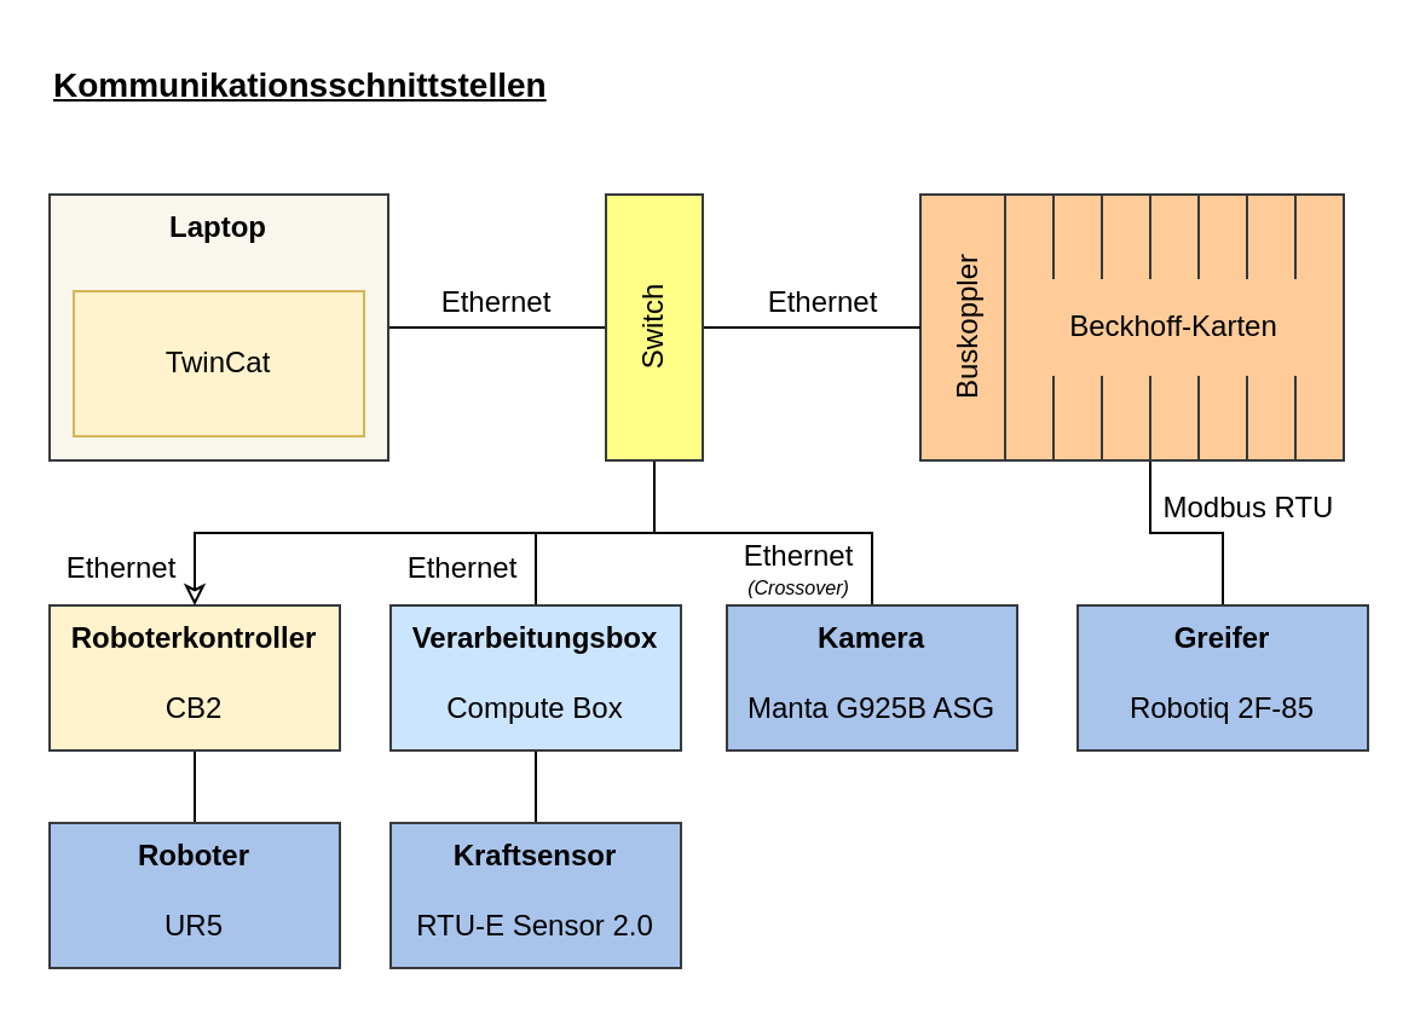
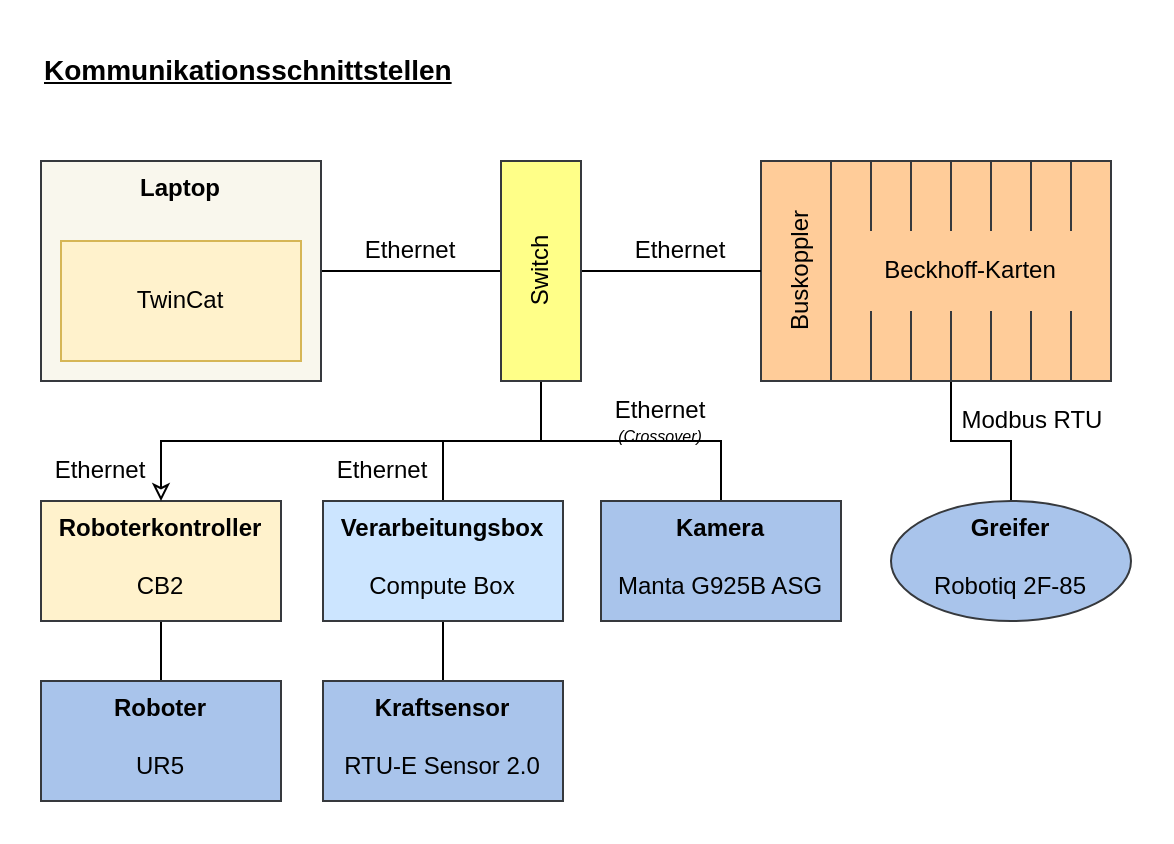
  <mxCell id="0" />
  <mxCell id="1" parent="0" />
  <mxCell id="2" style="edgeStyle=orthogonalEdgeStyle;rounded=0;orthogonalLoop=1;jettySize=auto;html=1;entryX=0;entryY=0.5;entryDx=0;entryDy=0;endArrow=none;endFill=0;" parent="1" source="3" target="31" edge="1"><mxGeometry relative="1" as="geometry" /></mxCell>
  <mxCell id="3" value="&lt;b&gt;Laptop&lt;/b&gt;" style="rounded=0;whiteSpace=wrap;html=1;verticalAlign=top;fillColor=#f9f7ed;strokeColor=#36393d;" parent="1" vertex="1"><mxGeometry x="20" y="80" width="140" height="110" as="geometry" /></mxCell>
  <mxCell id="4" value="TwinCat" style="rounded=0;whiteSpace=wrap;html=1;fillColor=#fff2cc;strokeColor=#d6b656;" parent="1" vertex="1"><mxGeometry x="30" y="120" width="120" height="60" as="geometry" /></mxCell>
  <mxCell id="5" value="&lt;span&gt;Buskoppler&lt;/span&gt;" style="rounded=0;whiteSpace=wrap;html=1;verticalAlign=middle;horizontal=0;fontStyle=0;fillColor=#ffcc99;strokeColor=#36393d;" parent="1" vertex="1"><mxGeometry x="380" y="80" width="40" height="110" as="geometry" /></mxCell>
  <mxCell id="6" style="edgeStyle=orthogonalEdgeStyle;rounded=0;orthogonalLoop=1;jettySize=auto;html=1;entryX=0.5;entryY=0;entryDx=0;entryDy=0;endArrow=none;endFill=0;" parent="1" source="7" target="34" edge="1"><mxGeometry relative="1" as="geometry" /></mxCell>
  <mxCell id="7" value="Roboterkontroller&lt;div&gt;&lt;br&gt;&lt;/div&gt;&lt;div&gt;&lt;span style=&quot;font-weight: normal;&quot;&gt;CB2&lt;/span&gt;&lt;/div&gt;" style="rounded=0;whiteSpace=wrap;html=1;fontStyle=1;verticalAlign=top;fillColor=#fff2cc;strokeColor=#36393d;" parent="1" vertex="1"><mxGeometry x="20" y="250" width="120" height="60" as="geometry" /></mxCell>
  <mxCell id="8" style="edgeStyle=orthogonalEdgeStyle;rounded=0;orthogonalLoop=1;jettySize=auto;html=1;entryX=0.5;entryY=0;entryDx=0;entryDy=0;endArrow=none;endFill=0;" parent="1" source="10" target="11" edge="1"><mxGeometry relative="1" as="geometry" /></mxCell>
  <mxCell id="9" style="edgeStyle=orthogonalEdgeStyle;rounded=0;orthogonalLoop=1;jettySize=auto;html=1;endArrow=none;endFill=0;" parent="1" source="10" edge="1"><mxGeometry relative="1" as="geometry"><mxPoint x="221" y="220" as="targetPoint" /></mxGeometry></mxCell>
  <mxCell id="10" value="Verarbeitungsbox&lt;div&gt;&lt;br&gt;&lt;/div&gt;&lt;div&gt;&lt;span style=&quot;font-weight: normal;&quot;&gt;Compute Box&lt;/span&gt;&lt;/div&gt;" style="rounded=0;whiteSpace=wrap;html=1;fontStyle=1;verticalAlign=top;fillColor=#cce5ff;strokeColor=#36393d;" parent="1" vertex="1"><mxGeometry x="161" y="250" width="120" height="60" as="geometry" /></mxCell>
  <mxCell id="11" value="Kraftsensor&lt;div&gt;&lt;br&gt;&lt;/div&gt;&lt;div&gt;&lt;span style=&quot;font-weight: normal;&quot;&gt;RTU-E Sensor 2.0&lt;/span&gt;&lt;/div&gt;" style="rounded=0;whiteSpace=wrap;html=1;fontStyle=1;verticalAlign=top;fillColor=#A9C4EB;strokeColor=#36393d;" parent="1" vertex="1"><mxGeometry x="161" y="340" width="120" height="60" as="geometry" /></mxCell>
  <mxCell id="12" style="edgeStyle=orthogonalEdgeStyle;rounded=0;orthogonalLoop=1;jettySize=auto;html=1;endArrow=none;endFill=0;entryX=1;entryY=0;entryDx=0;entryDy=0;" parent="1" source="13" target="33" edge="1"><mxGeometry relative="1" as="geometry"><mxPoint x="271" y="220" as="targetPoint" /><Array as="points"><mxPoint x="360" y="220" /></Array></mxGeometry></mxCell>
  <mxCell id="13" value="Kamera&lt;div&gt;&lt;br&gt;&lt;/div&gt;&lt;div&gt;&lt;span style=&quot;font-weight: normal;&quot;&gt;Manta G925B ASG&lt;/span&gt;&lt;/div&gt;" style="rounded=0;whiteSpace=wrap;html=1;fontStyle=1;verticalAlign=top;fillColor=#A9C4EB;strokeColor=#36393d;" parent="1" vertex="1"><mxGeometry x="300" y="250" width="120" height="60" as="geometry" /></mxCell>
  <mxCell id="14" style="edgeStyle=orthogonalEdgeStyle;rounded=0;orthogonalLoop=1;jettySize=auto;html=1;entryX=0;entryY=1;entryDx=0;entryDy=0;endArrow=none;endFill=0;" edge="1" parent="1" source="15" target="20"><mxGeometry relative="1" as="geometry" /></mxCell>
- <mxCell id="15" value="Greifer&lt;div&gt;&lt;br&gt;&lt;/div&gt;&lt;div&gt;&lt;span data-teams=&quot;true&quot;&gt;&lt;span style=&quot;font-weight: normal;&quot; dir=&quot;ltr&quot; class=&quot;ui-provider a b c d e f g h i j k l m n o p q r s t u v w x y z ab ac ae af ag ah ai aj ak&quot;&gt;Robotiq 2F-85&lt;/span&gt;&lt;/span&gt;&lt;br&gt;&lt;/div&gt;" style="rounded=0;whiteSpace=wrap;html=1;fontStyle=1;verticalAlign=top;fillColor=#A9C4EB;strokeColor=#36393d;" parent="1" vertex="1"><mxGeometry x="445" y="250" width="120" height="60" as="geometry" /></mxCell>
+ <mxCell id="15" value="Greifer&lt;div&gt;&lt;br&gt;&lt;/div&gt;&lt;div&gt;&lt;span data-teams=&quot;true&quot;&gt;&lt;span style=&quot;font-weight: normal;&quot; dir=&quot;ltr&quot; class=&quot;ui-provider a b c d e f g h i j k l m n o p q r s t u v w x y z ab ac ae af ag ah ai aj ak&quot;&gt;Robotiq 2F-85&lt;/span&gt;&lt;/span&gt;&lt;br&gt;&lt;/div&gt;" style="ellipse;whiteSpace=wrap;html=1;fontStyle=1;verticalAlign=top;fillColor=#A9C4EB;strokeColor=#36393d;" parent="1" vertex="1"><mxGeometry x="445" y="250" width="120" height="60" as="geometry" /></mxCell>
  <mxCell id="16" value="" style="group;fillColor=#ffcc99;strokeColor=#36393d;" parent="1" vertex="1" connectable="0"><mxGeometry x="415" y="80" width="140" height="110" as="geometry" /></mxCell>
  <mxCell id="17" value="" style="rounded=0;whiteSpace=wrap;html=1;verticalAlign=middle;horizontal=0;fontStyle=0;fillColor=#ffcc99;strokeColor=#36393d;" parent="16" vertex="1"><mxGeometry width="20" height="110" as="geometry" /></mxCell>
  <mxCell id="18" value="" style="rounded=0;whiteSpace=wrap;html=1;verticalAlign=middle;horizontal=0;fontStyle=0;fillColor=#ffcc99;strokeColor=#36393d;" parent="16" vertex="1"><mxGeometry x="20" width="20" height="110" as="geometry" /></mxCell>
  <mxCell id="19" value="" style="rounded=0;whiteSpace=wrap;html=1;verticalAlign=middle;horizontal=0;fontStyle=0;fillColor=#ffcc99;strokeColor=#36393d;" parent="16" vertex="1"><mxGeometry x="40" width="20" height="110" as="geometry" /></mxCell>
  <mxCell id="20" value="" style="rounded=0;whiteSpace=wrap;html=1;verticalAlign=middle;horizontal=0;fontStyle=0;fillColor=#ffcc99;strokeColor=#36393d;" parent="16" vertex="1"><mxGeometry x="60" width="20" height="110" as="geometry" /></mxCell>
  <mxCell id="21" value="" style="rounded=0;whiteSpace=wrap;html=1;verticalAlign=middle;horizontal=0;fontStyle=0;fillColor=#ffcc99;strokeColor=#36393d;" parent="16" vertex="1"><mxGeometry x="80" width="20" height="110" as="geometry" /></mxCell>
  <mxCell id="22" value="" style="rounded=0;whiteSpace=wrap;html=1;verticalAlign=middle;horizontal=0;fontStyle=0;fillColor=#ffcc99;strokeColor=#36393d;" parent="16" vertex="1"><mxGeometry x="100" width="20" height="110" as="geometry" /></mxCell>
  <mxCell id="23" value="" style="rounded=0;whiteSpace=wrap;html=1;verticalAlign=middle;horizontal=0;fontStyle=0;fillColor=#ffcc99;strokeColor=#36393d;" parent="16" vertex="1"><mxGeometry x="120" width="20" height="110" as="geometry" /></mxCell>
  <mxCell id="24" value="&lt;span&gt;Beckhoff-Karten&lt;/span&gt;" style="rounded=0;whiteSpace=wrap;html=1;verticalAlign=middle;horizontal=0;fontStyle=0;rotation=90;strokeColor=none;fillColor=#ffcc99;" parent="16" vertex="1"><mxGeometry x="50" width="40" height="110" as="geometry" /></mxCell>
  <mxCell id="25" value="Ethernet" style="text;html=1;align=center;verticalAlign=middle;whiteSpace=wrap;rounded=0;" parent="1" vertex="1"><mxGeometry x="175" y="110" width="60" height="30" as="geometry" /></mxCell>
  <mxCell id="26" value="Ethernet" style="text;html=1;align=center;verticalAlign=middle;whiteSpace=wrap;rounded=0;" parent="1" vertex="1"><mxGeometry x="20" y="220" width="60" height="30" as="geometry" /></mxCell>
- <mxCell id="27" value="Ethernet&lt;div style=&quot;line-height: 70%;&quot;&gt;&lt;font style=&quot;font-size: 8px;&quot;&gt;&lt;i&gt;(Crossover)&lt;/i&gt;&lt;/font&gt;&lt;/div&gt;" style="text;html=1;align=center;verticalAlign=middle;whiteSpace=wrap;rounded=0;" parent="1" vertex="1"><mxGeometry x="300" y="220" width="60" height="30" as="geometry" /></mxCell>
+ <mxCell id="27" value="Ethernet&lt;div style=&quot;line-height: 70%;&quot;&gt;&lt;font style=&quot;font-size: 8px;&quot;&gt;&lt;i&gt;(Crossover)&lt;/i&gt;&lt;/font&gt;&lt;/div&gt;" style="text;html=1;align=center;verticalAlign=middle;whiteSpace=wrap;rounded=0;" parent="1" vertex="1"><mxGeometry x="300" y="195" width="60" height="30" as="geometry" /></mxCell>
  <mxCell id="28" style="edgeStyle=orthogonalEdgeStyle;rounded=0;orthogonalLoop=1;jettySize=auto;html=1;entryX=0;entryY=0.5;entryDx=0;entryDy=0;endArrow=none;endFill=0;" parent="1" source="31" target="5" edge="1"><mxGeometry relative="1" as="geometry" /></mxCell>
  <mxCell id="29" style="edgeStyle=orthogonalEdgeStyle;rounded=0;orthogonalLoop=1;jettySize=auto;html=1;endArrow=classic;endFill=0;" parent="1" source="31" target="7" edge="1"><mxGeometry relative="1" as="geometry"><Array as="points"><mxPoint x="270" y="220" /><mxPoint x="80" y="220" /></Array></mxGeometry></mxCell>
  <mxCell id="30" style="edgeStyle=orthogonalEdgeStyle;rounded=0;orthogonalLoop=1;jettySize=auto;html=1;entryX=1;entryY=0;entryDx=0;entryDy=0;endArrow=none;endFill=0;" parent="1" source="31" target="33" edge="1"><mxGeometry relative="1" as="geometry"><Array as="points"><mxPoint x="270" y="220" /></Array></mxGeometry></mxCell>
  <mxCell id="31" value="&lt;span&gt;Switch&lt;/span&gt;" style="rounded=0;whiteSpace=wrap;html=1;verticalAlign=middle;horizontal=0;fontStyle=0;fillColor=#ffff88;strokeColor=#36393d;" parent="1" vertex="1"><mxGeometry x="250" y="80" width="40" height="110" as="geometry" /></mxCell>
  <mxCell id="32" value="Ethernet" style="text;html=1;align=center;verticalAlign=middle;whiteSpace=wrap;rounded=0;" parent="1" vertex="1"><mxGeometry x="310" y="110" width="60" height="30" as="geometry" /></mxCell>
  <mxCell id="33" value="Ethernet" style="text;html=1;align=center;verticalAlign=middle;whiteSpace=wrap;rounded=0;" parent="1" vertex="1"><mxGeometry x="161" y="220" width="60" height="30" as="geometry" /></mxCell>
  <mxCell id="34" value="&lt;div&gt;Roboter&lt;/div&gt;&lt;div&gt;&lt;br&gt;&lt;/div&gt;&lt;div&gt;&lt;span style=&quot;font-weight: normal;&quot;&gt;UR5&lt;/span&gt;&lt;/div&gt;" style="rounded=0;whiteSpace=wrap;html=1;fontStyle=1;verticalAlign=top;fillColor=#A9C4EB;strokeColor=#36393d;" parent="1" vertex="1"><mxGeometry x="20" y="340" width="120" height="60" as="geometry" /></mxCell>
  <mxCell id="35" value="Kommunikationsschnittstellen" style="text;html=1;align=left;verticalAlign=middle;whiteSpace=wrap;rounded=0;fontSize=14;fontStyle=5" parent="1" vertex="1"><mxGeometry x="20" y="20" width="200" height="30" as="geometry" /></mxCell>
  <mxCell id="36" value="Modbus RTU" style="text;html=1;align=center;verticalAlign=middle;whiteSpace=wrap;rounded=0;" vertex="1" parent="1"><mxGeometry x="468" y="195" width="96" height="30" as="geometry" /></mxCell>
